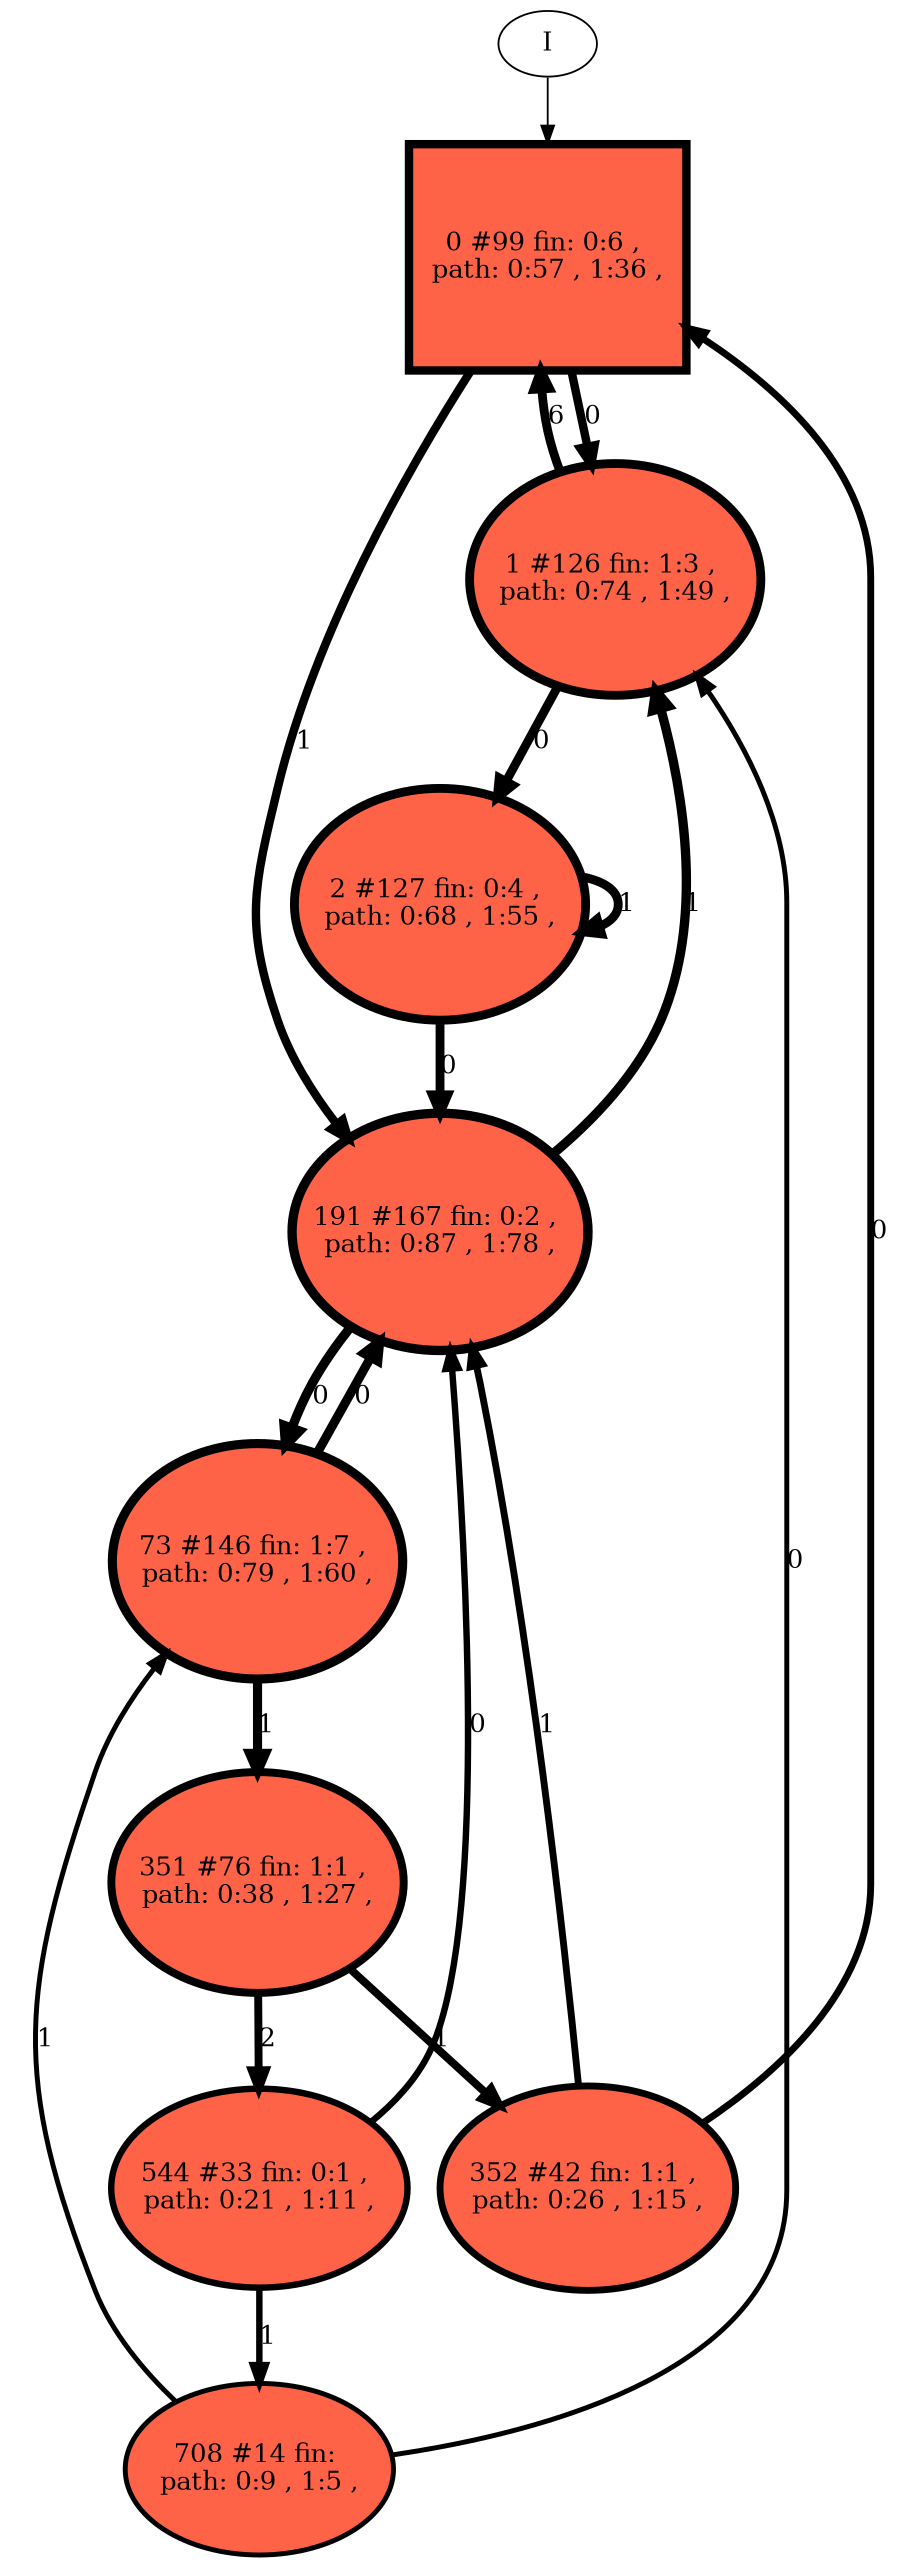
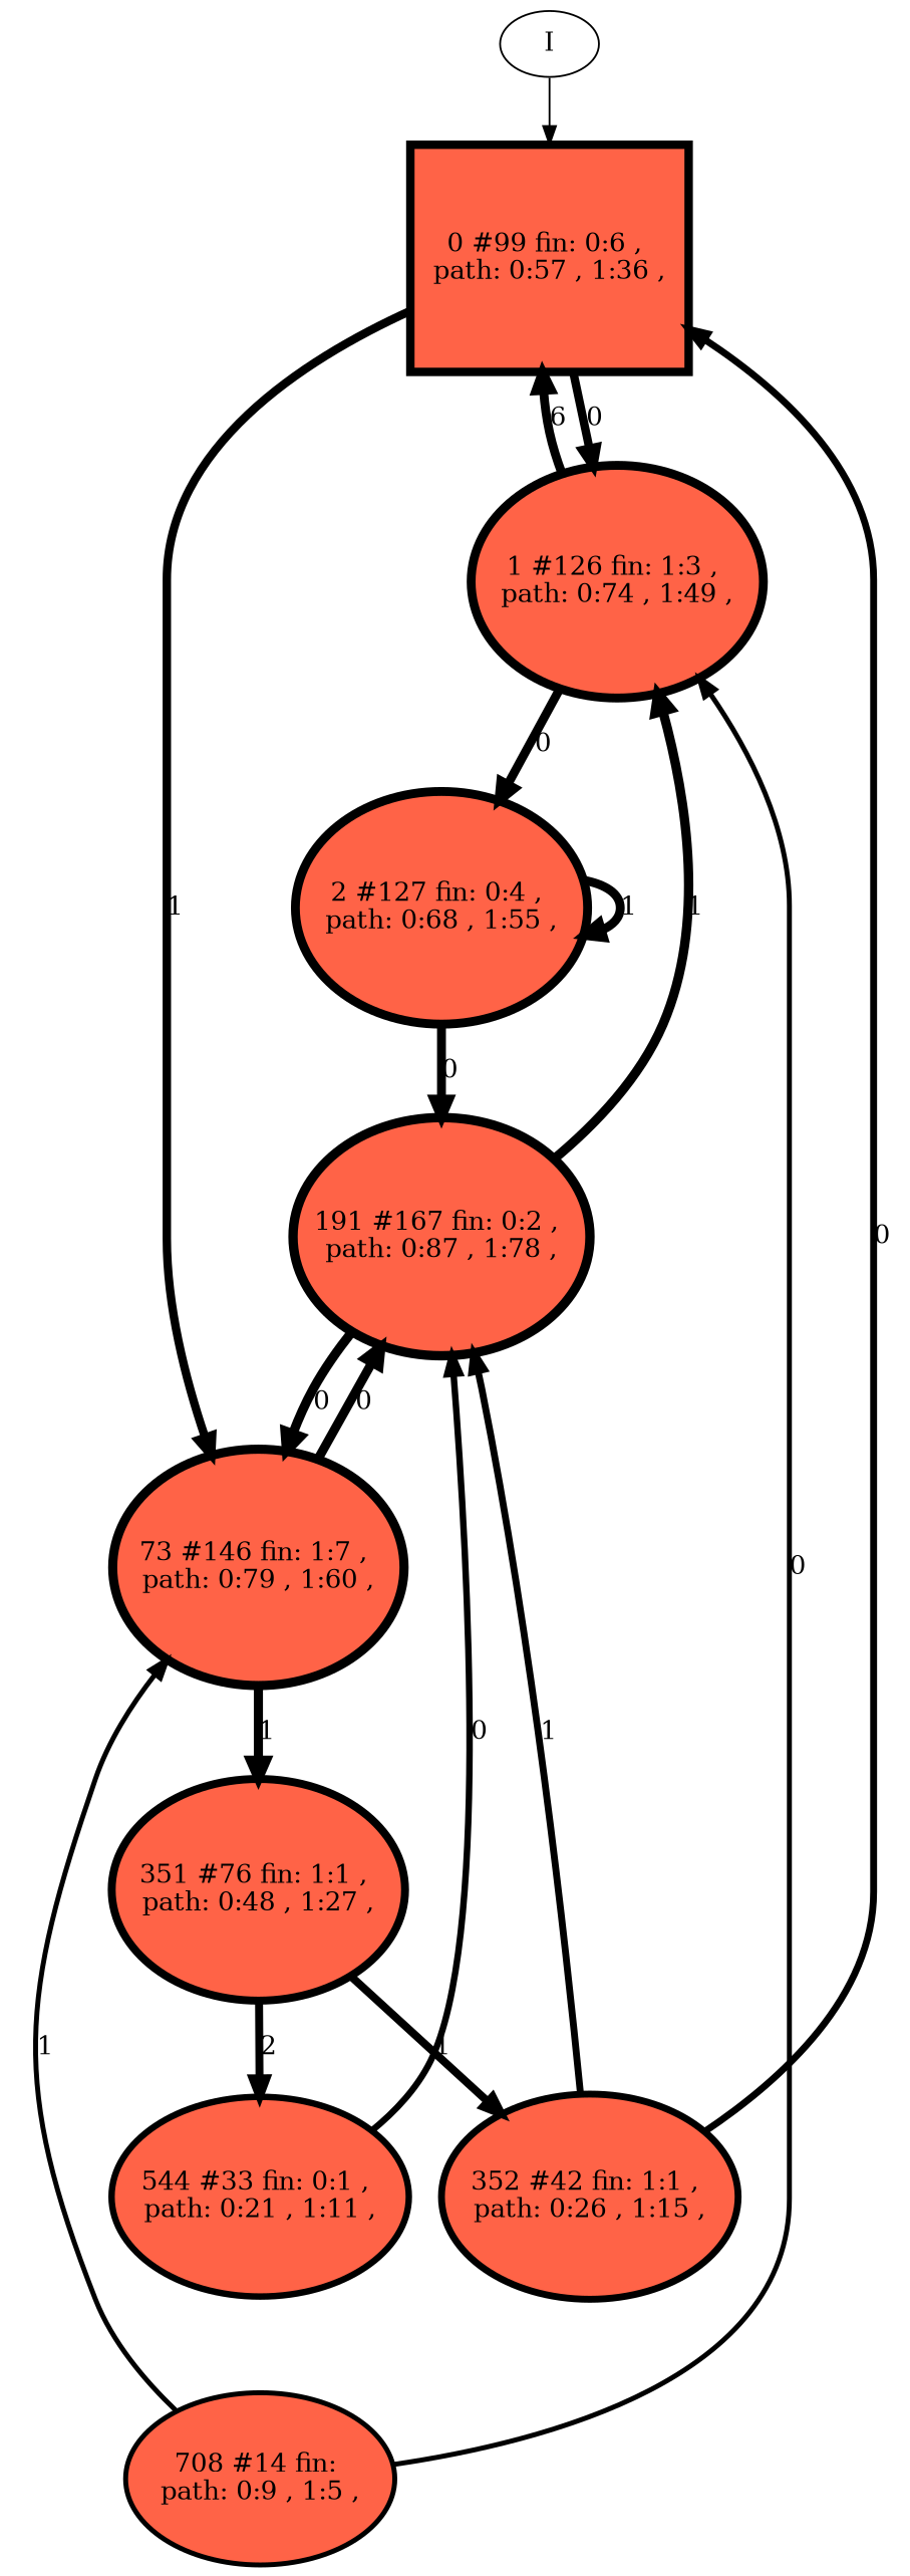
  digraph {
    node [fillcolor=tomato style=filled]
    edge [penwidth=4.60517]
    n1 [height=1.72369 label="0 #99 fin: 0:6 , \n path: 0:57 , 1:36 , " penwidth=4.60517 shape=box width=1.72369]
    n2 [height=1.76545 label="1 #126 fin: 1:3 , \n path: 0:74 , 1:49 , " penwidth=4.84419 width=1.76545]
    n3 [height=1.79016 label="73 #146 fin: 1:7 , \n path: 0:79 , 1:60 , " penwidth=4.99043 width=1.79016]
    n4 [height=1.76679 label="2 #127 fin: 0:4 , \n path: 0:68 , 1:55 , " penwidth=4.85203 width=1.76679]
    n5 [height=1.81221 label="191 #167 fin: 0:2 , \n path: 0:87 , 1:78 , " penwidth=5.12396 width=1.81221]
-   n6 [height=1.67594 label="351 #76 fin: 1:1 , \n path: 0:38 , 1:27 , " penwidth=4.34381 width=1.67594]
+   n6 [height=1.67594 label="351 #76 fin: 1:1 , \n path: 0:48 , 1:27 , " penwidth=4.34381 width=1.67594]
    I [fillcolor="" style=""]
    n8 [height=1.50992 label="544 #33 fin: 0:1 , \n path: 0:21 , 1:11 , " penwidth=3.52636 width=1.50992]
    n9 [height=1.5605 label="352 #42 fin: 1:1 , \n path: 0:26 , 1:15 , " penwidth=3.7612 width=1.5605]
    n10 [height=1.31051 label="708 #14 fin: \n path: 0:9 , 1:5 , " penwidth=2.70805 width=1.31051]
    n1 -> n2 [label="0 "]
-   n1 -> n5 [label="1 "]
+   n1 -> n3 [label="1 "]
    n2 -> n1 [label="6 " penwidth=4.84419]
    n2 -> n4 [label="0 " penwidth=4.84419]
    n3 -> n5 [label="0 " penwidth=4.99043]
    n3 -> n6 [label="1 " penwidth=4.99043]
    n4 -> n4 [label="1 " penwidth=4.85203]
    n4 -> n5 [label="0 " penwidth=4.85203]
    n5 -> n2 [label="1 " penwidth=5.12396]
    n5 -> n3 [label="0 " penwidth=5.12396]
    n6 -> n8 [label="2 " penwidth=4.34381]
    n6 -> n9 [label="1 " penwidth=4.34381]
    I -> n1 [penwidth=""]
    n8 -> n5 [label="0 " penwidth=3.52636]
-   n8 -> n10 [label="1 " penwidth=3.52636]
    n9 -> n1 [label="0 " penwidth=3.7612]
    n9 -> n5 [label="1 " penwidth=3.7612]
    n10 -> n2 [label="0 " penwidth=2.70805]
    n10 -> n3 [label="1 " penwidth=2.70805]
  }
